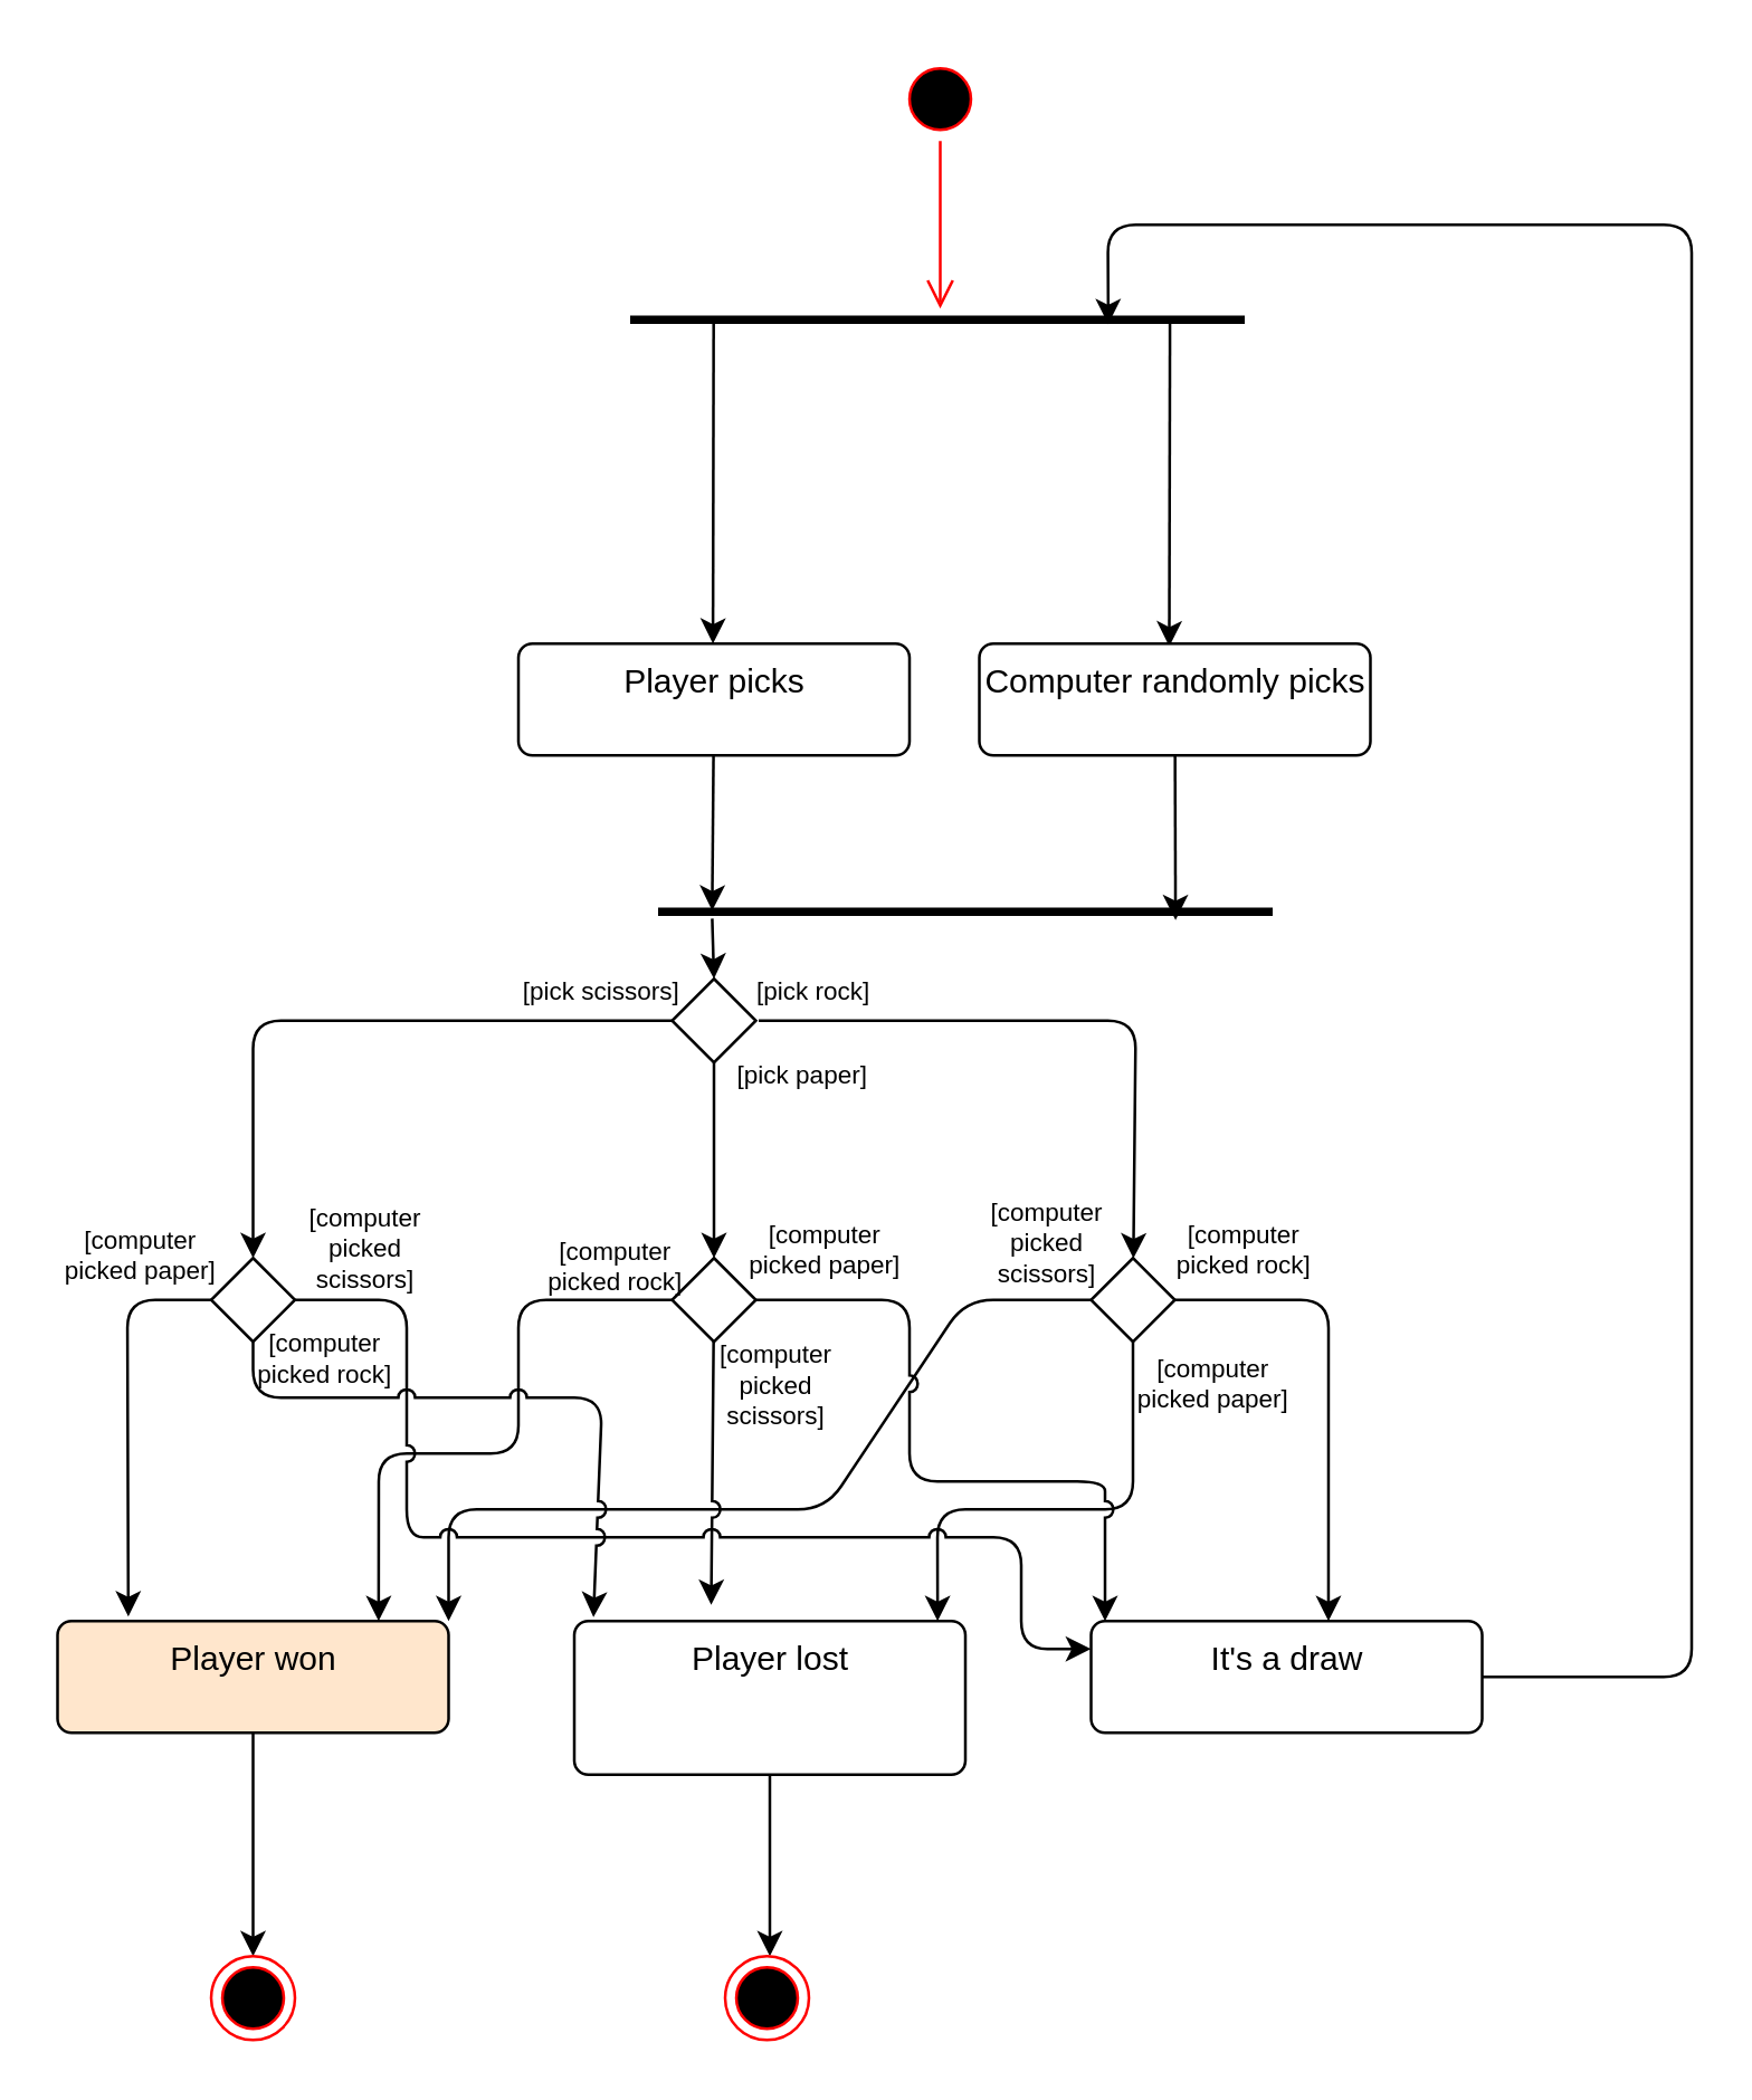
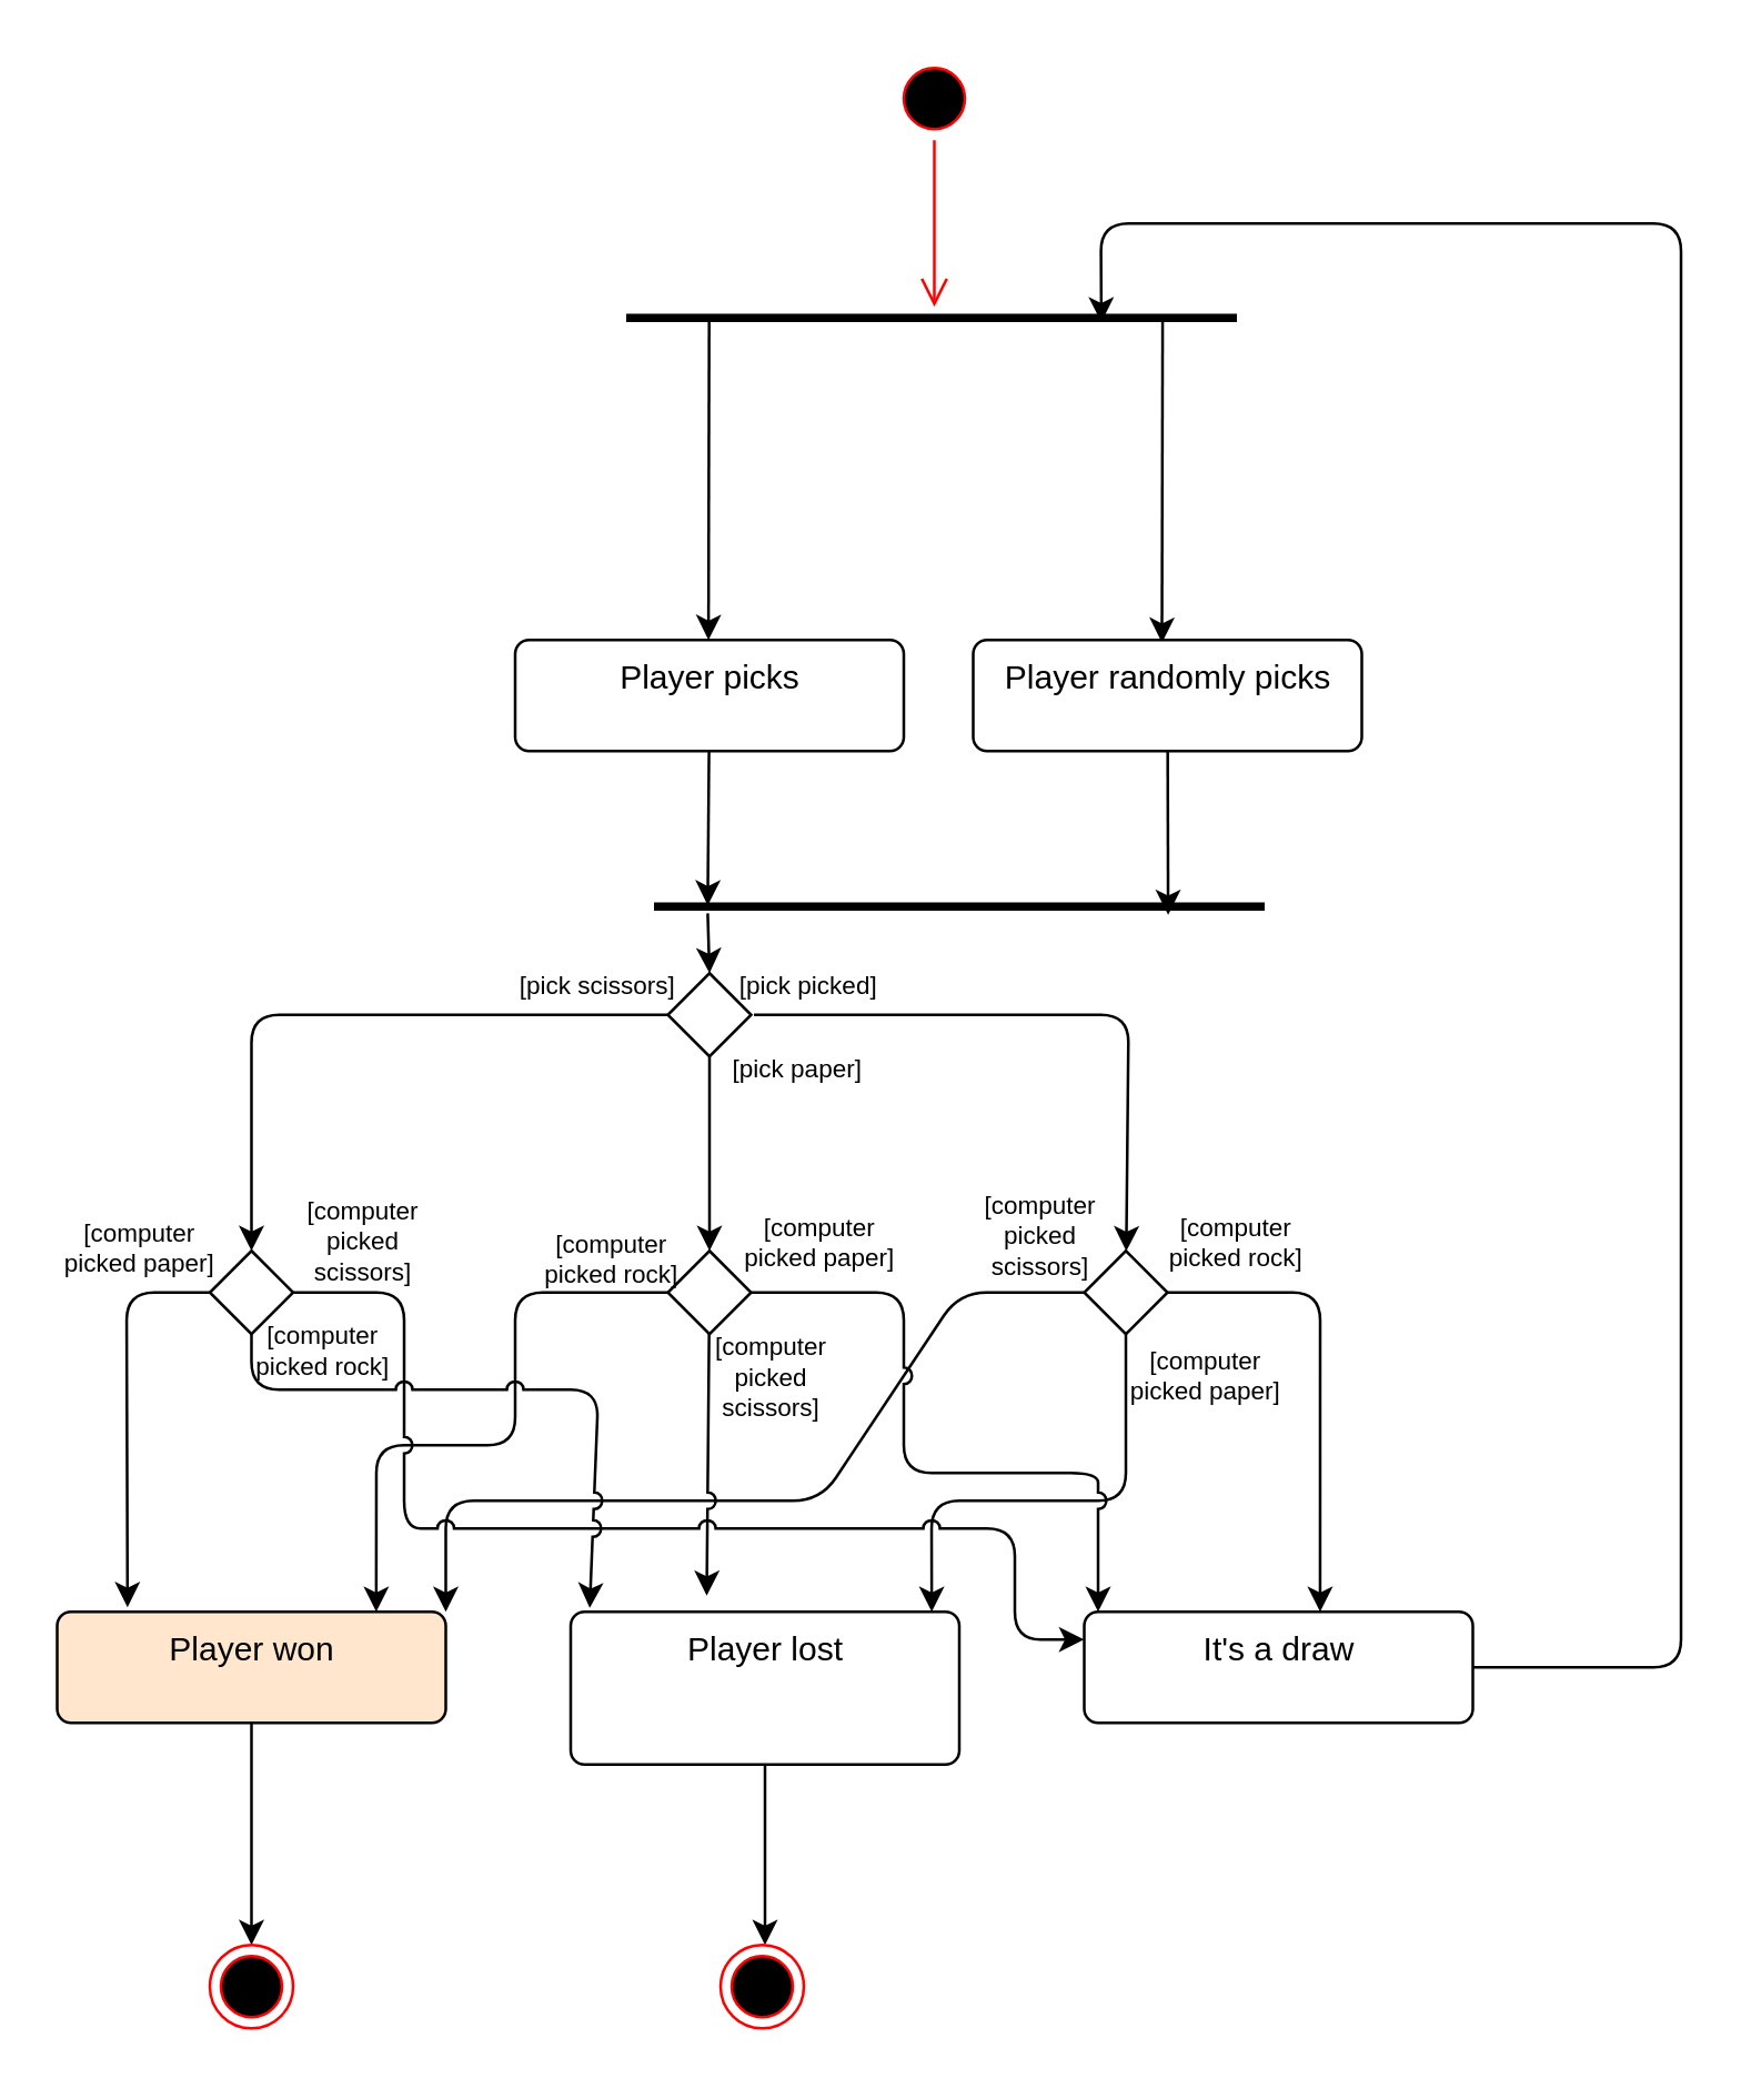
  <mxCell id="0" />
  <mxCell id="1" parent="0" />
  <mxCell id="2" value="" style="ellipse;html=1;shape=startState;fillColor=#000000;strokeColor=#ff0000;" parent="1" vertex="1"><mxGeometry x="321" y="20" width="30" height="30" as="geometry" /></mxCell>
  <mxCell id="3" value="" style="edgeStyle=orthogonalEdgeStyle;html=1;verticalAlign=bottom;endArrow=open;endSize=8;strokeColor=#ff0000;" parent="1" source="2" edge="1"><mxGeometry relative="1" as="geometry"><mxPoint x="336" y="110" as="targetPoint" /></mxGeometry></mxCell>
  <mxCell id="4" style="edgeStyle=none;html=1;exitX=0.188;exitY=0.479;exitDx=0;exitDy=0;exitPerimeter=0;" parent="1" edge="1"><mxGeometry relative="1" as="geometry"><mxPoint x="254.64" y="230" as="targetPoint" /><mxPoint x="254.88" y="112.992" as="sourcePoint" /></mxGeometry></mxCell>
  <mxCell id="5" value="" style="line;strokeWidth=3;fillColor=none;align=left;verticalAlign=middle;spacingTop=-1;spacingLeft=3;spacingRight=3;rotatable=0;labelPosition=right;points=[];portConstraint=eastwest;" parent="1" vertex="1"><mxGeometry x="225" y="90" width="220" height="48" as="geometry" /></mxCell>
  <mxCell id="6" style="edgeStyle=none;html=1;exitX=0.188;exitY=0.479;exitDx=0;exitDy=0;exitPerimeter=0;" parent="1" edge="1"><mxGeometry relative="1" as="geometry"><mxPoint x="418" y="231" as="targetPoint" /><mxPoint x="418.24" y="113.992" as="sourcePoint" /></mxGeometry></mxCell>
  <mxCell id="7" style="edgeStyle=none;html=1;entryX=0.842;entryY=0.563;entryDx=0;entryDy=0;entryPerimeter=0;" edge="1" parent="1" source="8" target="19"><mxGeometry relative="1" as="geometry" /></mxCell>
- <mxCell id="8" value="Computer randomly picks" style="html=1;align=center;verticalAlign=top;rounded=1;absoluteArcSize=1;arcSize=10;dashed=0;" parent="1" vertex="1"><mxGeometry x="350" y="230" width="140" height="40" as="geometry" /></mxCell>
+ <mxCell id="8" value="Player randomly picks" style="html=1;align=center;verticalAlign=top;rounded=1;absoluteArcSize=1;arcSize=10;dashed=0;" parent="1" vertex="1"><mxGeometry x="350" y="230" width="140" height="40" as="geometry" /></mxCell>
  <mxCell id="9" style="edgeStyle=none;html=1;entryX=0.5;entryY=0;entryDx=0;entryDy=0;" parent="1" source="12" edge="1" target="31"><mxGeometry relative="1" as="geometry"><mxPoint x="185" y="450" as="targetPoint" /><Array as="points"><mxPoint x="90" y="365" /></Array></mxGeometry></mxCell>
  <mxCell id="10" style="edgeStyle=none;html=1;" parent="1" edge="1" target="23"><mxGeometry relative="1" as="geometry"><mxPoint x="326" y="450" as="targetPoint" /><mxPoint x="271" y="365" as="sourcePoint" /><Array as="points"><mxPoint x="406" y="365" /></Array></mxGeometry></mxCell>
  <mxCell id="11" style="edgeStyle=none;html=1;" parent="1" source="12" edge="1"><mxGeometry relative="1" as="geometry"><mxPoint x="255" y="450" as="targetPoint" /></mxGeometry></mxCell>
  <mxCell id="12" value="" style="rhombus;" parent="1" vertex="1"><mxGeometry x="240" y="350" width="30" height="30" as="geometry" /></mxCell>
  <mxCell id="13" value="[pick scissors]" style="text;html=1;strokeColor=none;fillColor=none;align=center;verticalAlign=middle;whiteSpace=wrap;rounded=0;fontSize=9;" parent="1" vertex="1"><mxGeometry x="185" y="340" width="60" height="30" as="geometry" /></mxCell>
- <mxCell id="14" value="[pick rock]" style="text;html=1;strokeColor=none;fillColor=none;align=center;verticalAlign=middle;whiteSpace=wrap;rounded=0;fontSize=9;" vertex="1" parent="1"><mxGeometry x="261" y="340" width="60" height="30" as="geometry" /></mxCell>
+ <mxCell id="14" value="[pick picked]" style="text;html=1;strokeColor=none;fillColor=none;align=center;verticalAlign=middle;whiteSpace=wrap;rounded=0;fontSize=9;" vertex="1" parent="1"><mxGeometry x="261" y="340" width="60" height="30" as="geometry" /></mxCell>
  <mxCell id="15" value="[pick paper]" style="text;html=1;strokeColor=none;fillColor=none;align=center;verticalAlign=middle;whiteSpace=wrap;rounded=0;fontSize=9;" vertex="1" parent="1"><mxGeometry x="257" y="370" width="60" height="30" as="geometry" /></mxCell>
  <mxCell id="16" style="edgeStyle=none;html=1;entryX=0.088;entryY=0.491;entryDx=0;entryDy=0;entryPerimeter=0;" edge="1" parent="1" source="17" target="19"><mxGeometry relative="1" as="geometry" /></mxCell>
  <mxCell id="17" value="Player picks" style="html=1;align=center;verticalAlign=top;rounded=1;absoluteArcSize=1;arcSize=10;dashed=0;" vertex="1" parent="1"><mxGeometry x="185" y="230" width="140" height="40" as="geometry" /></mxCell>
  <mxCell id="18" style="edgeStyle=none;html=1;exitX=0.088;exitY=0.551;exitDx=0;exitDy=0;exitPerimeter=0;entryX=0.5;entryY=0;entryDx=0;entryDy=0;" edge="1" parent="1" source="19" target="12"><mxGeometry relative="1" as="geometry"><mxPoint x="185" y="326" as="targetPoint" /></mxGeometry></mxCell>
  <mxCell id="19" value="" style="line;strokeWidth=3;fillColor=none;align=left;verticalAlign=middle;spacingTop=-1;spacingLeft=3;spacingRight=3;rotatable=0;labelPosition=right;points=[];portConstraint=eastwest;" vertex="1" parent="1"><mxGeometry x="235" y="302" width="220" height="48" as="geometry" /></mxCell>
  <mxCell id="20" style="edgeStyle=none;html=1;entryX=0.607;entryY=0;entryDx=0;entryDy=0;entryPerimeter=0;" edge="1" parent="1" source="23" target="41"><mxGeometry relative="1" as="geometry"><mxPoint x="495" y="465" as="targetPoint" /><Array as="points"><mxPoint x="475" y="465" /></Array></mxGeometry></mxCell>
  <mxCell id="21" style="edgeStyle=none;html=1;entryX=1;entryY=0;entryDx=0;entryDy=0;" edge="1" parent="1" source="23" target="37"><mxGeometry relative="1" as="geometry"><mxPoint x="325" y="465" as="targetPoint" /><Array as="points"><mxPoint x="345" y="465" /><mxPoint x="295" y="540" /><mxPoint x="160" y="540" /></Array></mxGeometry></mxCell>
  <mxCell id="22" style="edgeStyle=none;html=1;entryX=0.929;entryY=0;entryDx=0;entryDy=0;entryPerimeter=0;" edge="1" parent="1" source="23" target="39"><mxGeometry relative="1" as="geometry"><mxPoint x="405" y="520" as="targetPoint" /><Array as="points"><mxPoint x="405" y="540" /><mxPoint x="335" y="540" /></Array></mxGeometry></mxCell>
  <mxCell id="23" value="" style="rhombus;whiteSpace=wrap;html=1;" vertex="1" parent="1"><mxGeometry x="390" y="450" width="30" height="30" as="geometry" /></mxCell>
  <mxCell id="24" style="edgeStyle=none;html=1;jumpStyle=arc;" edge="1" parent="1" source="27"><mxGeometry relative="1" as="geometry"><mxPoint x="395" y="580" as="targetPoint" /><Array as="points"><mxPoint x="325" y="465" /><mxPoint x="325" y="530" /><mxPoint x="395" y="530" /></Array></mxGeometry></mxCell>
  <mxCell id="25" style="edgeStyle=none;html=1;entryX=0.821;entryY=0;entryDx=0;entryDy=0;entryPerimeter=0;" edge="1" parent="1" source="27" target="37"><mxGeometry relative="1" as="geometry"><mxPoint x="155" y="465" as="targetPoint" /><Array as="points"><mxPoint x="185" y="465" /><mxPoint x="185" y="520" /><mxPoint x="135" y="520" /></Array></mxGeometry></mxCell>
  <mxCell id="26" style="edgeStyle=none;html=1;entryX=0.35;entryY=-0.105;entryDx=0;entryDy=0;entryPerimeter=0;jumpStyle=arc;" edge="1" parent="1" source="27" target="39"><mxGeometry relative="1" as="geometry"><mxPoint x="255" y="520" as="targetPoint" /></mxGeometry></mxCell>
  <mxCell id="27" value="" style="rhombus;whiteSpace=wrap;html=1;" vertex="1" parent="1"><mxGeometry x="240" y="450" width="30" height="30" as="geometry" /></mxCell>
  <mxCell id="28" style="edgeStyle=none;jumpStyle=arc;html=1;entryX=0;entryY=0.25;entryDx=0;entryDy=0;" edge="1" parent="1" source="31" target="41"><mxGeometry relative="1" as="geometry"><mxPoint x="135" y="550" as="targetPoint" /><Array as="points"><mxPoint x="145" y="465" /><mxPoint x="145" y="550" /><mxPoint x="365" y="550" /><mxPoint x="365" y="590" /></Array></mxGeometry></mxCell>
  <mxCell id="29" style="edgeStyle=none;jumpStyle=arc;html=1;entryX=0.181;entryY=-0.041;entryDx=0;entryDy=0;entryPerimeter=0;" edge="1" parent="1" source="31" target="37"><mxGeometry relative="1" as="geometry"><mxPoint x="25" y="465" as="targetPoint" /><Array as="points"><mxPoint x="45" y="465" /></Array></mxGeometry></mxCell>
  <mxCell id="30" style="edgeStyle=none;jumpStyle=arc;html=1;entryX=0.049;entryY=-0.025;entryDx=0;entryDy=0;entryPerimeter=0;" edge="1" parent="1" source="31" target="39"><mxGeometry relative="1" as="geometry"><mxPoint x="235" y="500" as="targetPoint" /><Array as="points"><mxPoint x="90" y="500" /><mxPoint x="215" y="500" /></Array></mxGeometry></mxCell>
  <mxCell id="31" value="" style="rhombus;whiteSpace=wrap;html=1;" vertex="1" parent="1"><mxGeometry x="75" y="450" width="30" height="30" as="geometry" /></mxCell>
  <mxCell id="32" value="[computer picked paper]" style="text;html=1;strokeColor=none;fillColor=none;align=center;verticalAlign=middle;whiteSpace=wrap;rounded=0;fontSize=9;" vertex="1" parent="1"><mxGeometry x="404" y="480" width="60" height="30" as="geometry" /></mxCell>
  <mxCell id="33" value="[computer picked rock]" style="text;html=1;strokeColor=none;fillColor=none;align=center;verticalAlign=middle;whiteSpace=wrap;rounded=0;fontSize=9;" vertex="1" parent="1"><mxGeometry x="415" y="432" width="60" height="30" as="geometry" /></mxCell>
  <mxCell id="34" value="[computer picked scissors]" style="text;html=1;strokeColor=none;fillColor=none;align=center;verticalAlign=middle;whiteSpace=wrap;rounded=0;fontSize=9;" vertex="1" parent="1"><mxGeometry x="345" y="430" width="59" height="30" as="geometry" /></mxCell>
  <mxCell id="35" value="[computer picked scissors]" style="text;html=1;strokeColor=none;fillColor=none;align=center;verticalAlign=middle;whiteSpace=wrap;rounded=0;fontSize=9;" vertex="1" parent="1"><mxGeometry x="248" y="481" width="59" height="30" as="geometry" /></mxCell>
  <mxCell id="36" style="edgeStyle=none;jumpStyle=arc;html=1;fontSize=9;" edge="1" parent="1" source="37"><mxGeometry relative="1" as="geometry"><mxPoint x="90" y="700" as="targetPoint" /></mxGeometry></mxCell>
  <mxCell id="37" value="Player won" style="html=1;align=center;verticalAlign=top;rounded=1;absoluteArcSize=1;arcSize=10;dashed=0;fillColor=#ffe6cc;" vertex="1" parent="1"><mxGeometry x="20" y="580" width="140" height="40" as="geometry" /></mxCell>
  <mxCell id="38" style="edgeStyle=none;jumpStyle=arc;html=1;fontSize=9;" edge="1" parent="1" source="39"><mxGeometry relative="1" as="geometry"><mxPoint x="275" y="700" as="targetPoint" /></mxGeometry></mxCell>
  <mxCell id="39" value="Player lost" style="html=1;align=center;verticalAlign=top;rounded=1;absoluteArcSize=1;arcSize=10;dashed=0;" vertex="1" parent="1"><mxGeometry x="205" y="580" width="140" height="55" as="geometry" /></mxCell>
  <mxCell id="40" style="edgeStyle=none;jumpStyle=arc;html=1;fontSize=9;entryX=0.778;entryY=0.534;entryDx=0;entryDy=0;entryPerimeter=0;" edge="1" parent="1" source="41" target="5"><mxGeometry relative="1" as="geometry"><mxPoint x="375" y="80" as="targetPoint" /><Array as="points"><mxPoint x="605" y="600" /><mxPoint x="605" y="80" /><mxPoint x="396" y="80" /></Array></mxGeometry></mxCell>
  <mxCell id="41" value="It's a draw" style="html=1;align=center;verticalAlign=top;rounded=1;absoluteArcSize=1;arcSize=10;dashed=0;" vertex="1" parent="1"><mxGeometry x="390" y="580" width="140" height="40" as="geometry" /></mxCell>
  <mxCell id="42" value="[computer picked rock]" style="text;html=1;strokeColor=none;fillColor=none;align=center;verticalAlign=middle;whiteSpace=wrap;rounded=0;fontSize=9;" vertex="1" parent="1"><mxGeometry x="190" y="438" width="60" height="30" as="geometry" /></mxCell>
  <mxCell id="43" value="[computer picked paper]" style="text;html=1;strokeColor=none;fillColor=none;align=center;verticalAlign=middle;whiteSpace=wrap;rounded=0;fontSize=9;" vertex="1" parent="1"><mxGeometry x="265" y="432" width="60" height="30" as="geometry" /></mxCell>
  <mxCell id="44" value="[computer picked scissors]" style="text;html=1;strokeColor=none;fillColor=none;align=center;verticalAlign=middle;whiteSpace=wrap;rounded=0;fontSize=9;" vertex="1" parent="1"><mxGeometry x="101" y="432" width="59" height="30" as="geometry" /></mxCell>
  <mxCell id="45" value="[computer picked rock]" style="text;html=1;strokeColor=none;fillColor=none;align=center;verticalAlign=middle;whiteSpace=wrap;rounded=0;fontSize=9;" vertex="1" parent="1"><mxGeometry x="86" y="471" width="60" height="30" as="geometry" /></mxCell>
  <mxCell id="46" value="[computer picked paper]" style="text;html=1;strokeColor=none;fillColor=none;align=center;verticalAlign=middle;whiteSpace=wrap;rounded=0;fontSize=9;" vertex="1" parent="1"><mxGeometry x="20" y="434" width="60" height="30" as="geometry" /></mxCell>
  <mxCell id="47" value="" style="ellipse;html=1;shape=endState;fillColor=#000000;strokeColor=#ff0000;fontSize=9;" vertex="1" parent="1"><mxGeometry x="259" y="700" width="30" height="30" as="geometry" /></mxCell>
  <mxCell id="48" value="" style="ellipse;html=1;shape=endState;fillColor=#000000;strokeColor=#ff0000;fontSize=9;" vertex="1" parent="1"><mxGeometry x="75" y="700" width="30" height="30" as="geometry" /></mxCell>
